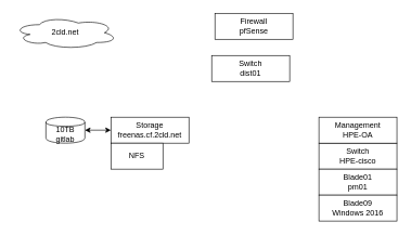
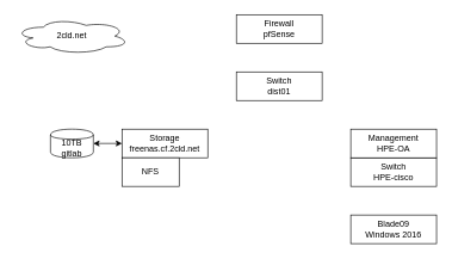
  <mxCell id="0" />
  <mxCell id="1" parent="0" />
  <mxCell id="2" value="2cld.net" style="ellipse;shape=cloud;whiteSpace=wrap;html=1;" parent="1" vertex="1"><mxGeometry x="20" y="25" width="160" height="50" as="geometry" /></mxCell>
  <mxCell id="3" value="Storage&lt;br&gt;freenas.cf.2cld.net" style="rounded=0;whiteSpace=wrap;html=1;" parent="1" vertex="1"><mxGeometry x="170" y="180" width="120" height="40" as="geometry" /></mxCell>
  <mxCell id="4" value="10TB gitlab" style="shape=cylinder;whiteSpace=wrap;html=1;boundedLbl=1;backgroundOutline=1;" parent="1" vertex="1"><mxGeometry x="70" y="180" width="60" height="40" as="geometry" /></mxCell>
  <mxCell id="5" value="" style="endArrow=classic;startArrow=classic;html=1;entryX=0;entryY=0.5;entryDx=0;entryDy=0;exitX=1;exitY=0.5;exitDx=0;exitDy=0;" parent="1" source="4" target="3" edge="1"><mxGeometry width="50" height="50" relative="1" as="geometry"><mxPoint x="20" y="290" as="sourcePoint" /><mxPoint x="70" y="240" as="targetPoint" /></mxGeometry></mxCell>
  <mxCell id="6" value="Firewall&lt;br&gt;pfSense" style="rounded=0;whiteSpace=wrap;html=1;" parent="1" vertex="1"><mxGeometry x="330" y="20" width="120" height="40" as="geometry" /></mxCell>
- <mxCell id="7" value="Switch&lt;br&gt;dist01" style="rounded=0;whiteSpace=wrap;html=1;" parent="1" vertex="1"><mxGeometry x="325" y="85" width="120" height="40" as="geometry" /></mxCell>
+ <mxCell id="7" value="Switch&lt;br&gt;dist01" style="rounded=0;whiteSpace=wrap;html=1;" parent="1" vertex="1"><mxGeometry x="330" y="100" width="120" height="40" as="geometry" /></mxCell>
  <mxCell id="8" value="Switch&lt;br&gt;HPE-cisco" style="rounded=0;whiteSpace=wrap;html=1;" parent="1" vertex="1"><mxGeometry x="490" y="220" width="120" height="40" as="geometry" /></mxCell>
  <mxCell id="9" value="Management&lt;br&gt;HPE-OA" style="rounded=0;whiteSpace=wrap;html=1;" parent="1" vertex="1"><mxGeometry x="490" y="180" width="120" height="40" as="geometry" /></mxCell>
  <mxCell id="10" value="NFS" style="rounded=0;whiteSpace=wrap;html=1;" parent="1" vertex="1"><mxGeometry x="170" y="220" width="80" height="40" as="geometry" /></mxCell>
- <mxCell id="11" value="Blade01&lt;br&gt;pm01" style="rounded=0;whiteSpace=wrap;html=1;" parent="1" vertex="1"><mxGeometry x="490" y="260" width="120" height="40" as="geometry" /></mxCell>
  <mxCell id="12" value="Blade09&lt;br&gt;Windows 2016" style="rounded=0;whiteSpace=wrap;html=1;" parent="1" vertex="1"><mxGeometry x="490" y="300" width="120" height="40" as="geometry" /></mxCell>
